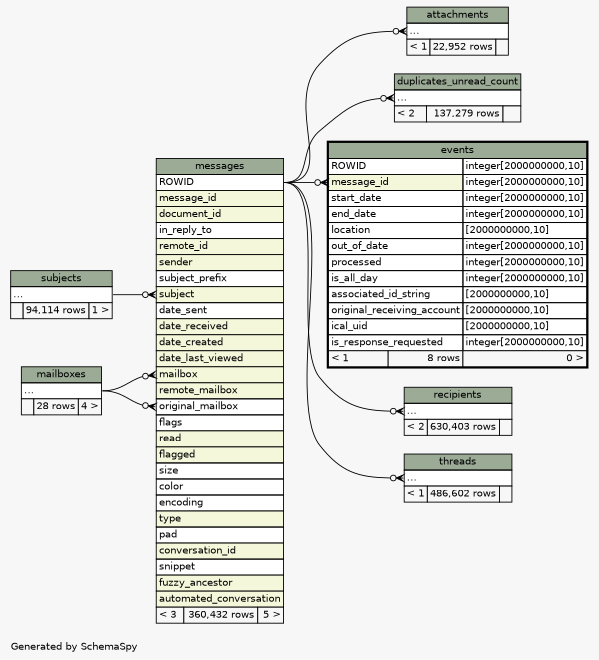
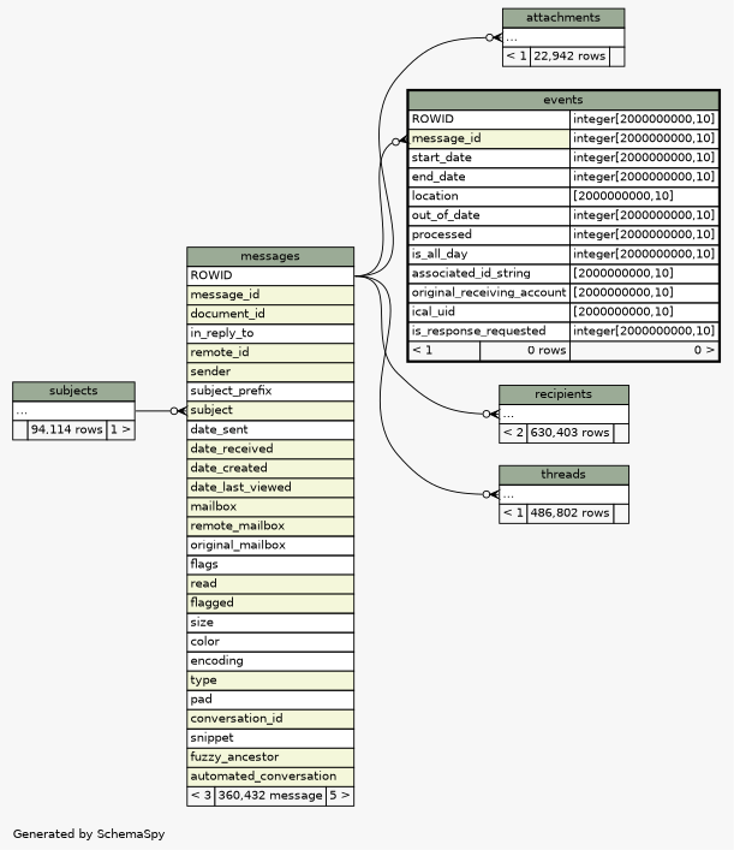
  digraph {
    bgcolor="#f7f7f7"
    fontname=Helvetica
    fontsize=11
    label="\nGenerated by SchemaSpy"
    labeljust=l
    nodesep=0.18
    rankdir=RL
    ranksep=0.46
    node [fontname=Helvetica fontsize=11 shape=plaintext]
    edge [arrowhead=none arrowsize=0.8 arrowtail=crowodot dir=back headport="ROWID:e" tailport="elipses:w"]
-   n1 [label=<     <TABLE BORDER="0" CELLBORDER="1" CELLSPACING="0" BGCOLOR="#ffffff">       <TR><TD COLSPAN="3" BGCOLOR="#9bab96" ALIGN="CENTER">attachments</TD></TR>       <TR><TD PORT="elipses" COLSPAN="3" ALIGN="LEFT">...</TD></TR>       <TR><TD ALIGN="LEFT" BGCOLOR="#f7f7f7">&lt; 1</TD><TD ALIGN="RIGHT" BGCOLOR="#f7f7f7">22,952 rows</TD><TD ALIGN="RIGHT" BGCOLOR="#f7f7f7">  </TD></TR>     </TABLE>>]
-   n2 [label=<     <TABLE BORDER="0" CELLBORDER="1" CELLSPACING="0" BGCOLOR="#ffffff">       <TR><TD COLSPAN="3" BGCOLOR="#9bab96" ALIGN="CENTER">messages</TD></TR>       <TR><TD PORT="ROWID" COLSPAN="3" ALIGN="LEFT">ROWID</TD></TR>       <TR><TD PORT="message_id" COLSPAN="3" BGCOLOR="#f4f7da" ALIGN="LEFT">message_id</TD></TR>       <TR><TD PORT="document_id" COLSPAN="3" BGCOLOR="#f4f7da" ALIGN="LEFT">document_id</TD></TR>       <TR><TD PORT="in_reply_to" COLSPAN="3" ALIGN="LEFT">in_reply_to</TD></TR>       <TR><TD PORT="remote_id" COLSPAN="3" BGCOLOR="#f4f7da" ALIGN="LEFT">remote_id</TD></TR>       <TR><TD PORT="sender" COLSPAN="3" BGCOLOR="#f4f7da" ALIGN="LEFT">sender</TD></TR>       <TR><TD PORT="subject_prefix" COLSPAN="3" ALIGN="LEFT">subject_prefix</TD></TR>       <TR><TD PORT="subject" COLSPAN="3" BGCOLOR="#f4f7da" ALIGN="LEFT">subject</TD></TR>       <TR><TD PORT="date_sent" COLSPAN="3" ALIGN="LEFT">date_sent</TD></TR>       <TR><TD PORT="date_received" COLSPAN="3" BGCOLOR="#f4f7da" ALIGN="LEFT">date_received</TD></TR>       <TR><TD PORT="date_created" COLSPAN="3" BGCOLOR="#f4f7da" ALIGN="LEFT">date_created</TD></TR>       <TR><TD PORT="date_last_viewed" COLSPAN="3" BGCOLOR="#f4f7da" ALIGN="LEFT">date_last_viewed</TD></TR>       <TR><TD PORT="mailbox" COLSPAN="3" BGCOLOR="#f4f7da" ALIGN="LEFT">mailbox</TD></TR>       <TR><TD PORT="remote_mailbox" COLSPAN="3" BGCOLOR="#f4f7da" ALIGN="LEFT">remote_mailbox</TD></TR>       <TR><TD PORT="original_mailbox" COLSPAN="3" ALIGN="LEFT">original_mailbox</TD></TR>       <TR><TD PORT="flags" COLSPAN="3" ALIGN="LEFT">flags</TD></TR>       <TR><TD PORT="read" COLSPAN="3" BGCOLOR="#f4f7da" ALIGN="LEFT">read</TD></TR>       <TR><TD PORT="flagged" COLSPAN="3" BGCOLOR="#f4f7da" ALIGN="LEFT">flagged</TD></TR>       <TR><TD PORT="size" COLSPAN="3" ALIGN="LEFT">size</TD></TR>       <TR><TD PORT="color" COLSPAN="3" ALIGN="LEFT">color</TD></TR>       <TR><TD PORT="encoding" COLSPAN="3" ALIGN="LEFT">encoding</TD></TR>       <TR><TD PORT="type" COLSPAN="3" BGCOLOR="#f4f7da" ALIGN="LEFT">type</TD></TR>       <TR><TD PORT="pad" COLSPAN="3" ALIGN="LEFT">pad</TD></TR>       <TR><TD PORT="conversation_id" COLSPAN="3" BGCOLOR="#f4f7da" ALIGN="LEFT">conversation_id</TD></TR>       <TR><TD PORT="snippet" COLSPAN="3" ALIGN="LEFT">snippet</TD></TR>       <TR><TD PORT="fuzzy_ancestor" COLSPAN="3" BGCOLOR="#f4f7da" ALIGN="LEFT">fuzzy_ancestor</TD></TR>       <TR><TD PORT="automated_conversation" COLSPAN="3" BGCOLOR="#f4f7da" ALIGN="LEFT">automated_conversation</TD></TR>       <TR><TD ALIGN="LEFT" BGCOLOR="#f7f7f7">&lt; 3</TD><TD ALIGN="RIGHT" BGCOLOR="#f7f7f7">360,432 rows</TD><TD ALIGN="RIGHT" BGCOLOR="#f7f7f7">5 &gt;</TD></TR>     </TABLE>>]
-   n3 [label=<     <TABLE BORDER="0" CELLBORDER="1" CELLSPACING="0" BGCOLOR="#ffffff">       <TR><TD COLSPAN="3" BGCOLOR="#9bab96" ALIGN="CENTER">mailboxes</TD></TR>       <TR><TD PORT="elipses" COLSPAN="3" ALIGN="LEFT">...</TD></TR>       <TR><TD ALIGN="LEFT" BGCOLOR="#f7f7f7">  </TD><TD ALIGN="RIGHT" BGCOLOR="#f7f7f7">28 rows</TD><TD ALIGN="RIGHT" BGCOLOR="#f7f7f7">4 &gt;</TD></TR>     </TABLE>>]
+   n1 [label=<     <TABLE BORDER="0" CELLBORDER="1" CELLSPACING="0" BGCOLOR="#ffffff">       <TR><TD COLSPAN="3" BGCOLOR="#9bab96" ALIGN="CENTER">attachments</TD></TR>       <TR><TD PORT="elipses" COLSPAN="3" ALIGN="LEFT">...</TD></TR>       <TR><TD ALIGN="LEFT" BGCOLOR="#f7f7f7">&lt; 1</TD><TD ALIGN="RIGHT" BGCOLOR="#f7f7f7">22,942 rows</TD><TD ALIGN="RIGHT" BGCOLOR="#f7f7f7">  </TD></TR>     </TABLE>>]
+   n2 [label=<     <TABLE BORDER="0" CELLBORDER="1" CELLSPACING="0" BGCOLOR="#ffffff">       <TR><TD COLSPAN="3" BGCOLOR="#9bab96" ALIGN="CENTER">messages</TD></TR>       <TR><TD PORT="ROWID" COLSPAN="3" ALIGN="LEFT">ROWID</TD></TR>       <TR><TD PORT="message_id" COLSPAN="3" BGCOLOR="#f4f7da" ALIGN="LEFT">message_id</TD></TR>       <TR><TD PORT="document_id" COLSPAN="3" BGCOLOR="#f4f7da" ALIGN="LEFT">document_id</TD></TR>       <TR><TD PORT="in_reply_to" COLSPAN="3" ALIGN="LEFT">in_reply_to</TD></TR>       <TR><TD PORT="remote_id" COLSPAN="3" BGCOLOR="#f4f7da" ALIGN="LEFT">remote_id</TD></TR>       <TR><TD PORT="sender" COLSPAN="3" BGCOLOR="#f4f7da" ALIGN="LEFT">sender</TD></TR>       <TR><TD PORT="subject_prefix" COLSPAN="3" ALIGN="LEFT">subject_prefix</TD></TR>       <TR><TD PORT="subject" COLSPAN="3" BGCOLOR="#f4f7da" ALIGN="LEFT">subject</TD></TR>       <TR><TD PORT="date_sent" COLSPAN="3" ALIGN="LEFT">date_sent</TD></TR>       <TR><TD PORT="date_received" COLSPAN="3" BGCOLOR="#f4f7da" ALIGN="LEFT">date_received</TD></TR>       <TR><TD PORT="date_created" COLSPAN="3" BGCOLOR="#f4f7da" ALIGN="LEFT">date_created</TD></TR>       <TR><TD PORT="date_last_viewed" COLSPAN="3" BGCOLOR="#f4f7da" ALIGN="LEFT">date_last_viewed</TD></TR>       <TR><TD PORT="mailbox" COLSPAN="3" BGCOLOR="#f4f7da" ALIGN="LEFT">mailbox</TD></TR>       <TR><TD PORT="remote_mailbox" COLSPAN="3" BGCOLOR="#f4f7da" ALIGN="LEFT">remote_mailbox</TD></TR>       <TR><TD PORT="original_mailbox" COLSPAN="3" ALIGN="LEFT">original_mailbox</TD></TR>       <TR><TD PORT="flags" COLSPAN="3" ALIGN="LEFT">flags</TD></TR>       <TR><TD PORT="read" COLSPAN="3" BGCOLOR="#f4f7da" ALIGN="LEFT">read</TD></TR>       <TR><TD PORT="flagged" COLSPAN="3" BGCOLOR="#f4f7da" ALIGN="LEFT">flagged</TD></TR>       <TR><TD PORT="size" COLSPAN="3" ALIGN="LEFT">size</TD></TR>       <TR><TD PORT="color" COLSPAN="3" ALIGN="LEFT">color</TD></TR>       <TR><TD PORT="encoding" COLSPAN="3" ALIGN="LEFT">encoding</TD></TR>       <TR><TD PORT="type" COLSPAN="3" BGCOLOR="#f4f7da" ALIGN="LEFT">type</TD></TR>       <TR><TD PORT="pad" COLSPAN="3" ALIGN="LEFT">pad</TD></TR>       <TR><TD PORT="conversation_id" COLSPAN="3" BGCOLOR="#f4f7da" ALIGN="LEFT">conversation_id</TD></TR>       <TR><TD PORT="snippet" COLSPAN="3" ALIGN="LEFT">snippet</TD></TR>       <TR><TD PORT="fuzzy_ancestor" COLSPAN="3" BGCOLOR="#f4f7da" ALIGN="LEFT">fuzzy_ancestor</TD></TR>       <TR><TD PORT="automated_conversation" COLSPAN="3" BGCOLOR="#f4f7da" ALIGN="LEFT">automated_conversation</TD></TR>       <TR><TD ALIGN="LEFT" BGCOLOR="#f7f7f7">&lt; 3</TD><TD ALIGN="RIGHT" BGCOLOR="#f7f7f7">360,432 message</TD><TD ALIGN="RIGHT" BGCOLOR="#f7f7f7">5 &gt;</TD></TR>     </TABLE>>]
    n4 [label=<     <TABLE BORDER="0" CELLBORDER="1" CELLSPACING="0" BGCOLOR="#ffffff">       <TR><TD COLSPAN="3" BGCOLOR="#9bab96" ALIGN="CENTER">subjects</TD></TR>       <TR><TD PORT="elipses" COLSPAN="3" ALIGN="LEFT">...</TD></TR>       <TR><TD ALIGN="LEFT" BGCOLOR="#f7f7f7">  </TD><TD ALIGN="RIGHT" BGCOLOR="#f7f7f7">94,114 rows</TD><TD ALIGN="RIGHT" BGCOLOR="#f7f7f7">1 &gt;</TD></TR>     </TABLE>>]
-   n5 [label=<     <TABLE BORDER="0" CELLBORDER="1" CELLSPACING="0" BGCOLOR="#ffffff">       <TR><TD COLSPAN="3" BGCOLOR="#9bab96" ALIGN="CENTER">duplicates_unread_count</TD></TR>       <TR><TD PORT="elipses" COLSPAN="3" ALIGN="LEFT">...</TD></TR>       <TR><TD ALIGN="LEFT" BGCOLOR="#f7f7f7">&lt; 2</TD><TD ALIGN="RIGHT" BGCOLOR="#f7f7f7">137,279 rows</TD><TD ALIGN="RIGHT" BGCOLOR="#f7f7f7">  </TD></TR>     </TABLE>>]
-   n6 [label=<     <TABLE BORDER="2" CELLBORDER="1" CELLSPACING="0" BGCOLOR="#ffffff">       <TR><TD COLSPAN="3" BGCOLOR="#9bab96" ALIGN="CENTER">events</TD></TR>       <TR><TD PORT="ROWID" COLSPAN="2" ALIGN="LEFT">ROWID</TD><TD PORT="ROWID.type" ALIGN="LEFT">integer[2000000000,10]</TD></TR>       <TR><TD PORT="message_id" COLSPAN="2" BGCOLOR="#f4f7da" ALIGN="LEFT">message_id</TD><TD PORT="message_id.type" ALIGN="LEFT">integer[2000000000,10]</TD></TR>       <TR><TD PORT="start_date" COLSPAN="2" ALIGN="LEFT">start_date</TD><TD PORT="start_date.type" ALIGN="LEFT">integer[2000000000,10]</TD></TR>       <TR><TD PORT="end_date" COLSPAN="2" ALIGN="LEFT">end_date</TD><TD PORT="end_date.type" ALIGN="LEFT">integer[2000000000,10]</TD></TR>       <TR><TD PORT="location" COLSPAN="2" ALIGN="LEFT">location</TD><TD PORT="location.type" ALIGN="LEFT">[2000000000,10]</TD></TR>       <TR><TD PORT="out_of_date" COLSPAN="2" ALIGN="LEFT">out_of_date</TD><TD PORT="out_of_date.type" ALIGN="LEFT">integer[2000000000,10]</TD></TR>       <TR><TD PORT="processed" COLSPAN="2" ALIGN="LEFT">processed</TD><TD PORT="processed.type" ALIGN="LEFT">integer[2000000000,10]</TD></TR>       <TR><TD PORT="is_all_day" COLSPAN="2" ALIGN="LEFT">is_all_day</TD><TD PORT="is_all_day.type" ALIGN="LEFT">integer[2000000000,10]</TD></TR>       <TR><TD PORT="associated_id_string" COLSPAN="2" ALIGN="LEFT">associated_id_string</TD><TD PORT="associated_id_string.type" ALIGN="LEFT">[2000000000,10]</TD></TR>       <TR><TD PORT="original_receiving_account" COLSPAN="2" ALIGN="LEFT">original_receiving_account</TD><TD PORT="original_receiving_account.type" ALIGN="LEFT">[2000000000,10]</TD></TR>       <TR><TD PORT="ical_uid" COLSPAN="2" ALIGN="LEFT">ical_uid</TD><TD PORT="ical_uid.type" ALIGN="LEFT">[2000000000,10]</TD></TR>       <TR><TD PORT="is_response_requested" COLSPAN="2" ALIGN="LEFT">is_response_requested</TD><TD PORT="is_response_requested.type" ALIGN="LEFT">integer[2000000000,10]</TD></TR>       <TR><TD ALIGN="LEFT" BGCOLOR="#f7f7f7">&lt; 1</TD><TD ALIGN="RIGHT" BGCOLOR="#f7f7f7">8 rows</TD><TD ALIGN="RIGHT" BGCOLOR="#f7f7f7">0 &gt;</TD></TR>     </TABLE>>]
+   n6 [label=<     <TABLE BORDER="2" CELLBORDER="1" CELLSPACING="0" BGCOLOR="#ffffff">       <TR><TD COLSPAN="3" BGCOLOR="#9bab96" ALIGN="CENTER">events</TD></TR>       <TR><TD PORT="ROWID" COLSPAN="2" ALIGN="LEFT">ROWID</TD><TD PORT="ROWID.type" ALIGN="LEFT">integer[2000000000,10]</TD></TR>       <TR><TD PORT="message_id" COLSPAN="2" BGCOLOR="#f4f7da" ALIGN="LEFT">message_id</TD><TD PORT="message_id.type" ALIGN="LEFT">integer[2000000000,10]</TD></TR>       <TR><TD PORT="start_date" COLSPAN="2" ALIGN="LEFT">start_date</TD><TD PORT="start_date.type" ALIGN="LEFT">integer[2000000000,10]</TD></TR>       <TR><TD PORT="end_date" COLSPAN="2" ALIGN="LEFT">end_date</TD><TD PORT="end_date.type" ALIGN="LEFT">integer[2000000000,10]</TD></TR>       <TR><TD PORT="location" COLSPAN="2" ALIGN="LEFT">location</TD><TD PORT="location.type" ALIGN="LEFT">[2000000000,10]</TD></TR>       <TR><TD PORT="out_of_date" COLSPAN="2" ALIGN="LEFT">out_of_date</TD><TD PORT="out_of_date.type" ALIGN="LEFT">integer[2000000000,10]</TD></TR>       <TR><TD PORT="processed" COLSPAN="2" ALIGN="LEFT">processed</TD><TD PORT="processed.type" ALIGN="LEFT">integer[2000000000,10]</TD></TR>       <TR><TD PORT="is_all_day" COLSPAN="2" ALIGN="LEFT">is_all_day</TD><TD PORT="is_all_day.type" ALIGN="LEFT">integer[2000000000,10]</TD></TR>       <TR><TD PORT="associated_id_string" COLSPAN="2" ALIGN="LEFT">associated_id_string</TD><TD PORT="associated_id_string.type" ALIGN="LEFT">[2000000000,10]</TD></TR>       <TR><TD PORT="original_receiving_account" COLSPAN="2" ALIGN="LEFT">original_receiving_account</TD><TD PORT="original_receiving_account.type" ALIGN="LEFT">[2000000000,10]</TD></TR>       <TR><TD PORT="ical_uid" COLSPAN="2" ALIGN="LEFT">ical_uid</TD><TD PORT="ical_uid.type" ALIGN="LEFT">[2000000000,10]</TD></TR>       <TR><TD PORT="is_response_requested" COLSPAN="2" ALIGN="LEFT">is_response_requested</TD><TD PORT="is_response_requested.type" ALIGN="LEFT">integer[2000000000,10]</TD></TR>       <TR><TD ALIGN="LEFT" BGCOLOR="#f7f7f7">&lt; 1</TD><TD ALIGN="RIGHT" BGCOLOR="#f7f7f7">0 rows</TD><TD ALIGN="RIGHT" BGCOLOR="#f7f7f7">0 &gt;</TD></TR>     </TABLE>>]
    n7 [label=<     <TABLE BORDER="0" CELLBORDER="1" CELLSPACING="0" BGCOLOR="#ffffff">       <TR><TD COLSPAN="3" BGCOLOR="#9bab96" ALIGN="CENTER">recipients</TD></TR>       <TR><TD PORT="elipses" COLSPAN="3" ALIGN="LEFT">...</TD></TR>       <TR><TD ALIGN="LEFT" BGCOLOR="#f7f7f7">&lt; 2</TD><TD ALIGN="RIGHT" BGCOLOR="#f7f7f7">630,403 rows</TD><TD ALIGN="RIGHT" BGCOLOR="#f7f7f7">  </TD></TR>     </TABLE>>]
-   n8 [label=<     <TABLE BORDER="0" CELLBORDER="1" CELLSPACING="0" BGCOLOR="#ffffff">       <TR><TD COLSPAN="3" BGCOLOR="#9bab96" ALIGN="CENTER">threads</TD></TR>       <TR><TD PORT="elipses" COLSPAN="3" ALIGN="LEFT">...</TD></TR>       <TR><TD ALIGN="LEFT" BGCOLOR="#f7f7f7">&lt; 1</TD><TD ALIGN="RIGHT" BGCOLOR="#f7f7f7">486,602 rows</TD><TD ALIGN="RIGHT" BGCOLOR="#f7f7f7">  </TD></TR>     </TABLE>>]
+   n8 [label=<     <TABLE BORDER="0" CELLBORDER="1" CELLSPACING="0" BGCOLOR="#ffffff">       <TR><TD COLSPAN="3" BGCOLOR="#9bab96" ALIGN="CENTER">threads</TD></TR>       <TR><TD PORT="elipses" COLSPAN="3" ALIGN="LEFT">...</TD></TR>       <TR><TD ALIGN="LEFT" BGCOLOR="#f7f7f7">&lt; 1</TD><TD ALIGN="RIGHT" BGCOLOR="#f7f7f7">486,802 rows</TD><TD ALIGN="RIGHT" BGCOLOR="#f7f7f7">  </TD></TR>     </TABLE>>]
    n1 -> n2
-   n2 -> n3 [headport="elipses:e" tailport="mailbox:w"]
-   n2 -> n3 [headport="elipses:e" tailport="original_mailbox:w"]
    n2 -> n4 [headport="elipses:e" tailport="subject:w"]
-   n5 -> n2
    n6 -> n2 [tailport="message_id:w"]
    n7 -> n2
    n8 -> n2
  }
